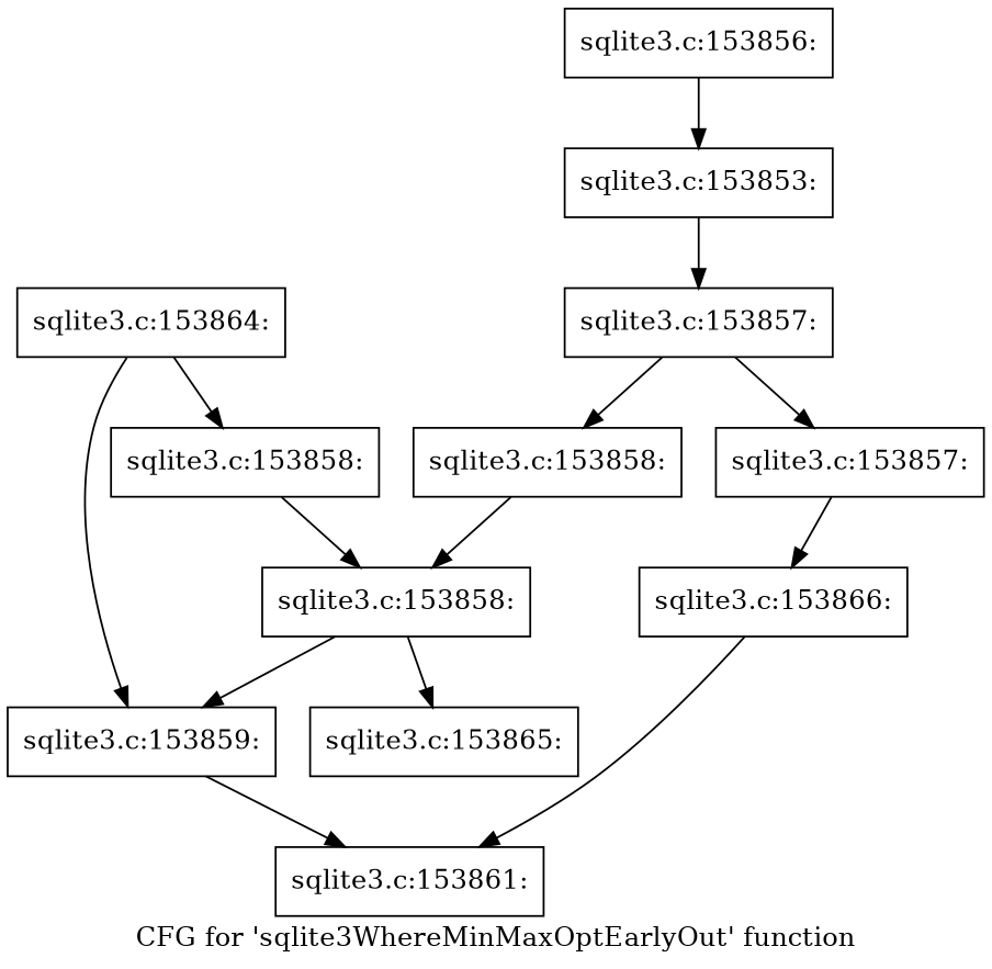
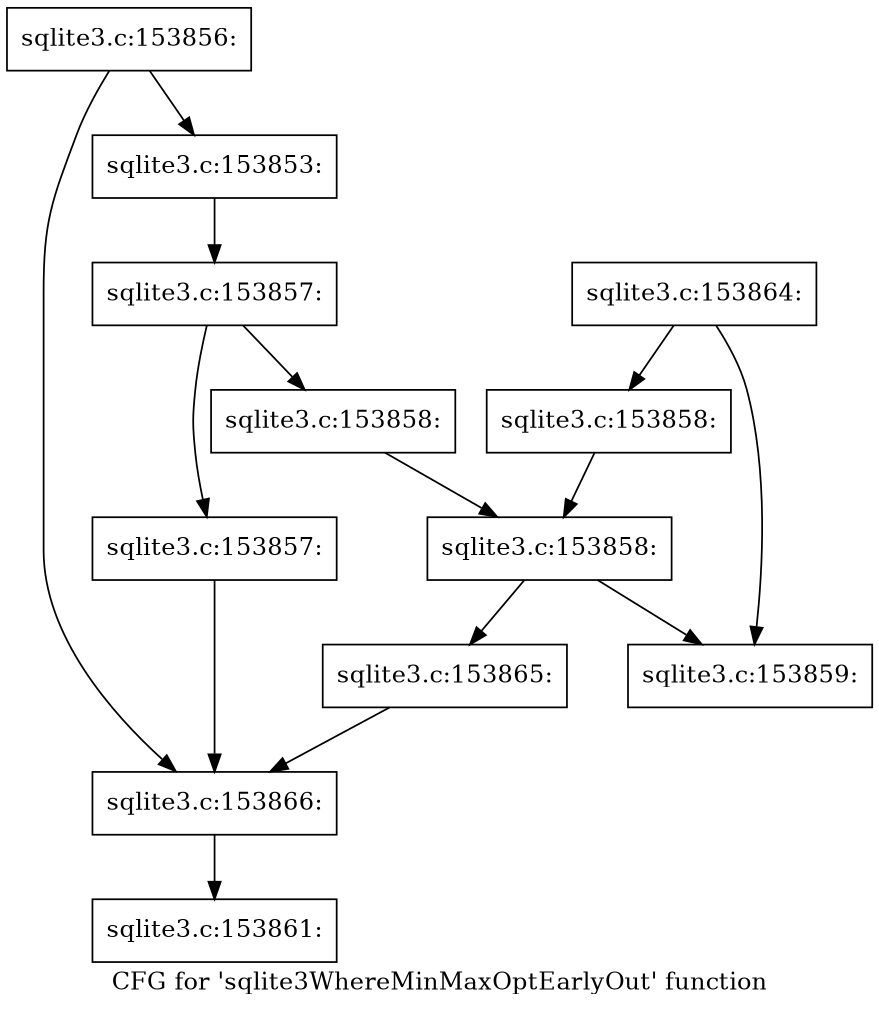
  digraph {
    label="CFG for 'sqlite3WhereMinMaxOptEarlyOut' function"
    node [shape=record]
    n1 [label="{sqlite3.c:153853:}"]
    n2 [label="{sqlite3.c:153857:}"]
    n3 [label="{sqlite3.c:153857:}"]
    n4 [label="{sqlite3.c:153858:}"]
    n5 [label="{sqlite3.c:153856:}"]
    n6 [label="{sqlite3.c:153866:}"]
    n7 [label="{sqlite3.c:153858:}"]
    n8 [label="{sqlite3.c:153861:}"]
    n9 [label="{sqlite3.c:153859:}"]
    n10 [label="{sqlite3.c:153865:}"]
    n11 [label="{sqlite3.c:153864:}"]
    n12 [label="{sqlite3.c:153858:}"]
    n1 -> n2
    n2 -> n3
    n2 -> n4
    n3 -> n6
    n4 -> n7
    n5 -> n1
+   n5 -> n6
    n6 -> n8
    n7 -> n9
    n7 -> n10
-   n9 -> n8
+   n10 -> n6
    n11 -> n9
    n11 -> n12
    n12 -> n7
  }
